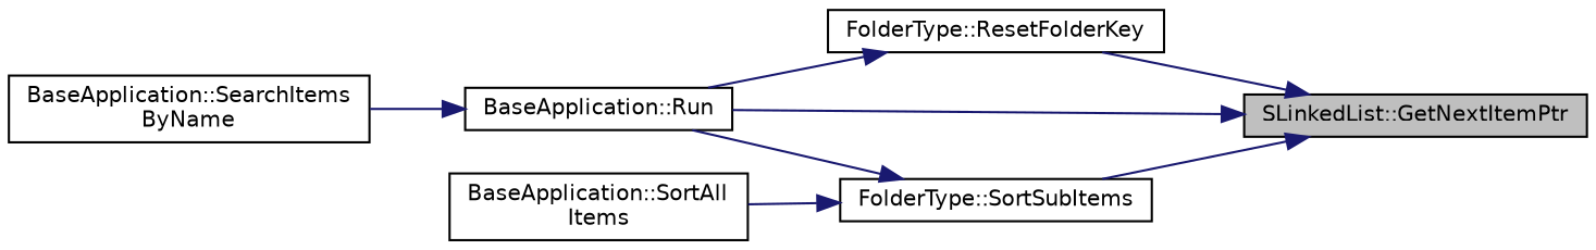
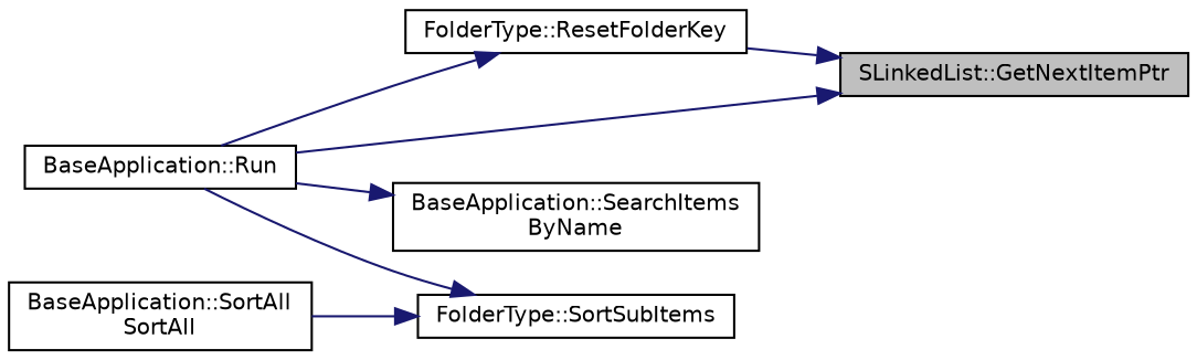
  digraph {
    rankdir=RL
    node [color=black fillcolor=white fontname=Helvetica fontsize=10 shape=record style=filled]
    edge [color=midnightblue dir=back fontname=Helvetica fontsize=10 labelfontname=Helvetica labelfontsize=10 style=solid]
    n1 [fillcolor=grey75 fontcolor=black height=0.2 label="SLinkedList::GetNextItemPtr" width=0.4]
    n2 [height=0.2 label="FolderType::SortSubItems" width=0.4]
    n3 [height=0.2 label="FolderType::ResetFolderKey" width=0.4]
    n4 [height=0.2 label="BaseApplication::Run" width=0.4]
-   n5 [height=0.2 label="BaseApplication::SortAll\lItems" width=0.4]
+   n5 [height=0.2 label="BaseApplication::SortAll\lSortAll" width=0.4]
    n6 [height=0.2 label="BaseApplication::SearchItems\lByName" width=0.4]
-   n1 -> n2
    n1 -> n3
    n1 -> n4
    n2 -> n4
    n2 -> n5
    n3 -> n4
-   n4 -> n6
+   n6 -> n4
  }
